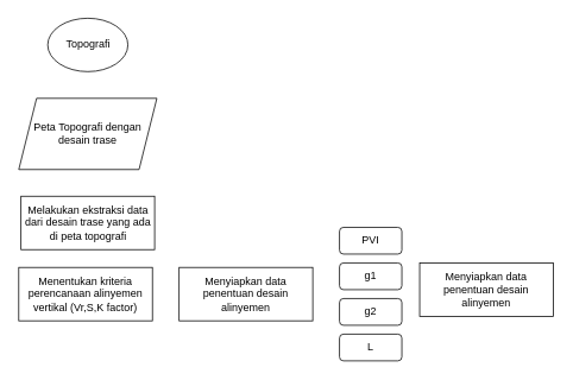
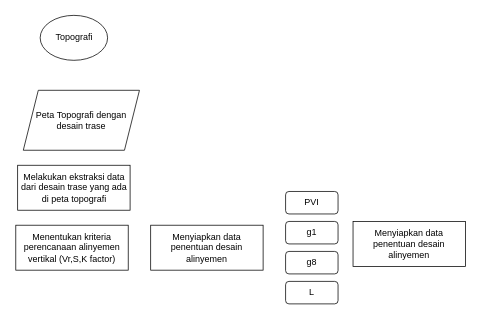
  <mxCell id="0" />
  <mxCell id="1" parent="0" />
  <mxCell id="2" value="Topografi" style="ellipse;whiteSpace=wrap;html=1;" vertex="1" parent="1"><mxGeometry x="52.5" y="20" width="90" height="60" as="geometry" /></mxCell>
- <mxCell id="3" value="Peta Topografi dengan desain trase" style="shape=parallelogram;perimeter=parallelogramPerimeter;whiteSpace=wrap;html=1;fixedSize=1;" vertex="1" parent="1"><mxGeometry x="20" y="110" width="155" height="80" as="geometry" /></mxCell>
+ <mxCell id="3" value="Peta Topografi dengan desain trase" style="shape=parallelogram;perimeter=parallelogramPerimeter;whiteSpace=wrap;html=1;fixedSize=1;" vertex="1" parent="1"><mxGeometry x="30" y="120" width="155" height="80" as="geometry" /></mxCell>
  <mxCell id="4" value="Melakukan ekstraksi data dari desain trase yang ada di peta topografi" style="rounded=0;whiteSpace=wrap;html=1;" vertex="1" parent="1"><mxGeometry x="22.5" y="220" width="150" height="60" as="geometry" /></mxCell>
  <mxCell id="5" value="Menentukan kriteria perencanaan alinyemen vertikal (Vr,S,K factor)" style="rounded=0;whiteSpace=wrap;html=1;" vertex="1" parent="1"><mxGeometry x="20" y="300" width="150" height="60" as="geometry" /></mxCell>
  <mxCell id="6" value="Menyiapkan data penentuan desain alinyemen" style="rounded=0;whiteSpace=wrap;html=1;" vertex="1" parent="1"><mxGeometry x="200" y="300" width="150" height="60" as="geometry" /></mxCell>
  <mxCell id="7" value="PVI" style="rounded=1;whiteSpace=wrap;html=1;" vertex="1" parent="1"><mxGeometry x="380" y="255" width="70" height="30" as="geometry" /></mxCell>
  <mxCell id="8" value="g1" style="rounded=1;whiteSpace=wrap;html=1;" vertex="1" parent="1"><mxGeometry x="380" y="295" width="70" height="30" as="geometry" /></mxCell>
- <mxCell id="9" value="g2" style="rounded=1;whiteSpace=wrap;html=1;" vertex="1" parent="1"><mxGeometry x="380" y="335" width="70" height="30" as="geometry" /></mxCell>
+ <mxCell id="9" value="g8" style="rounded=1;whiteSpace=wrap;html=1;" vertex="1" parent="1"><mxGeometry x="380" y="335" width="70" height="30" as="geometry" /></mxCell>
  <mxCell id="10" value="L" style="rounded=1;whiteSpace=wrap;html=1;" vertex="1" parent="1"><mxGeometry x="380" y="375" width="70" height="30" as="geometry" /></mxCell>
  <mxCell id="11" value="Menyiapkan data penentuan desain alinyemen" style="rounded=0;whiteSpace=wrap;html=1;" vertex="1" parent="1"><mxGeometry x="470" y="295" width="150" height="60" as="geometry" /></mxCell>
